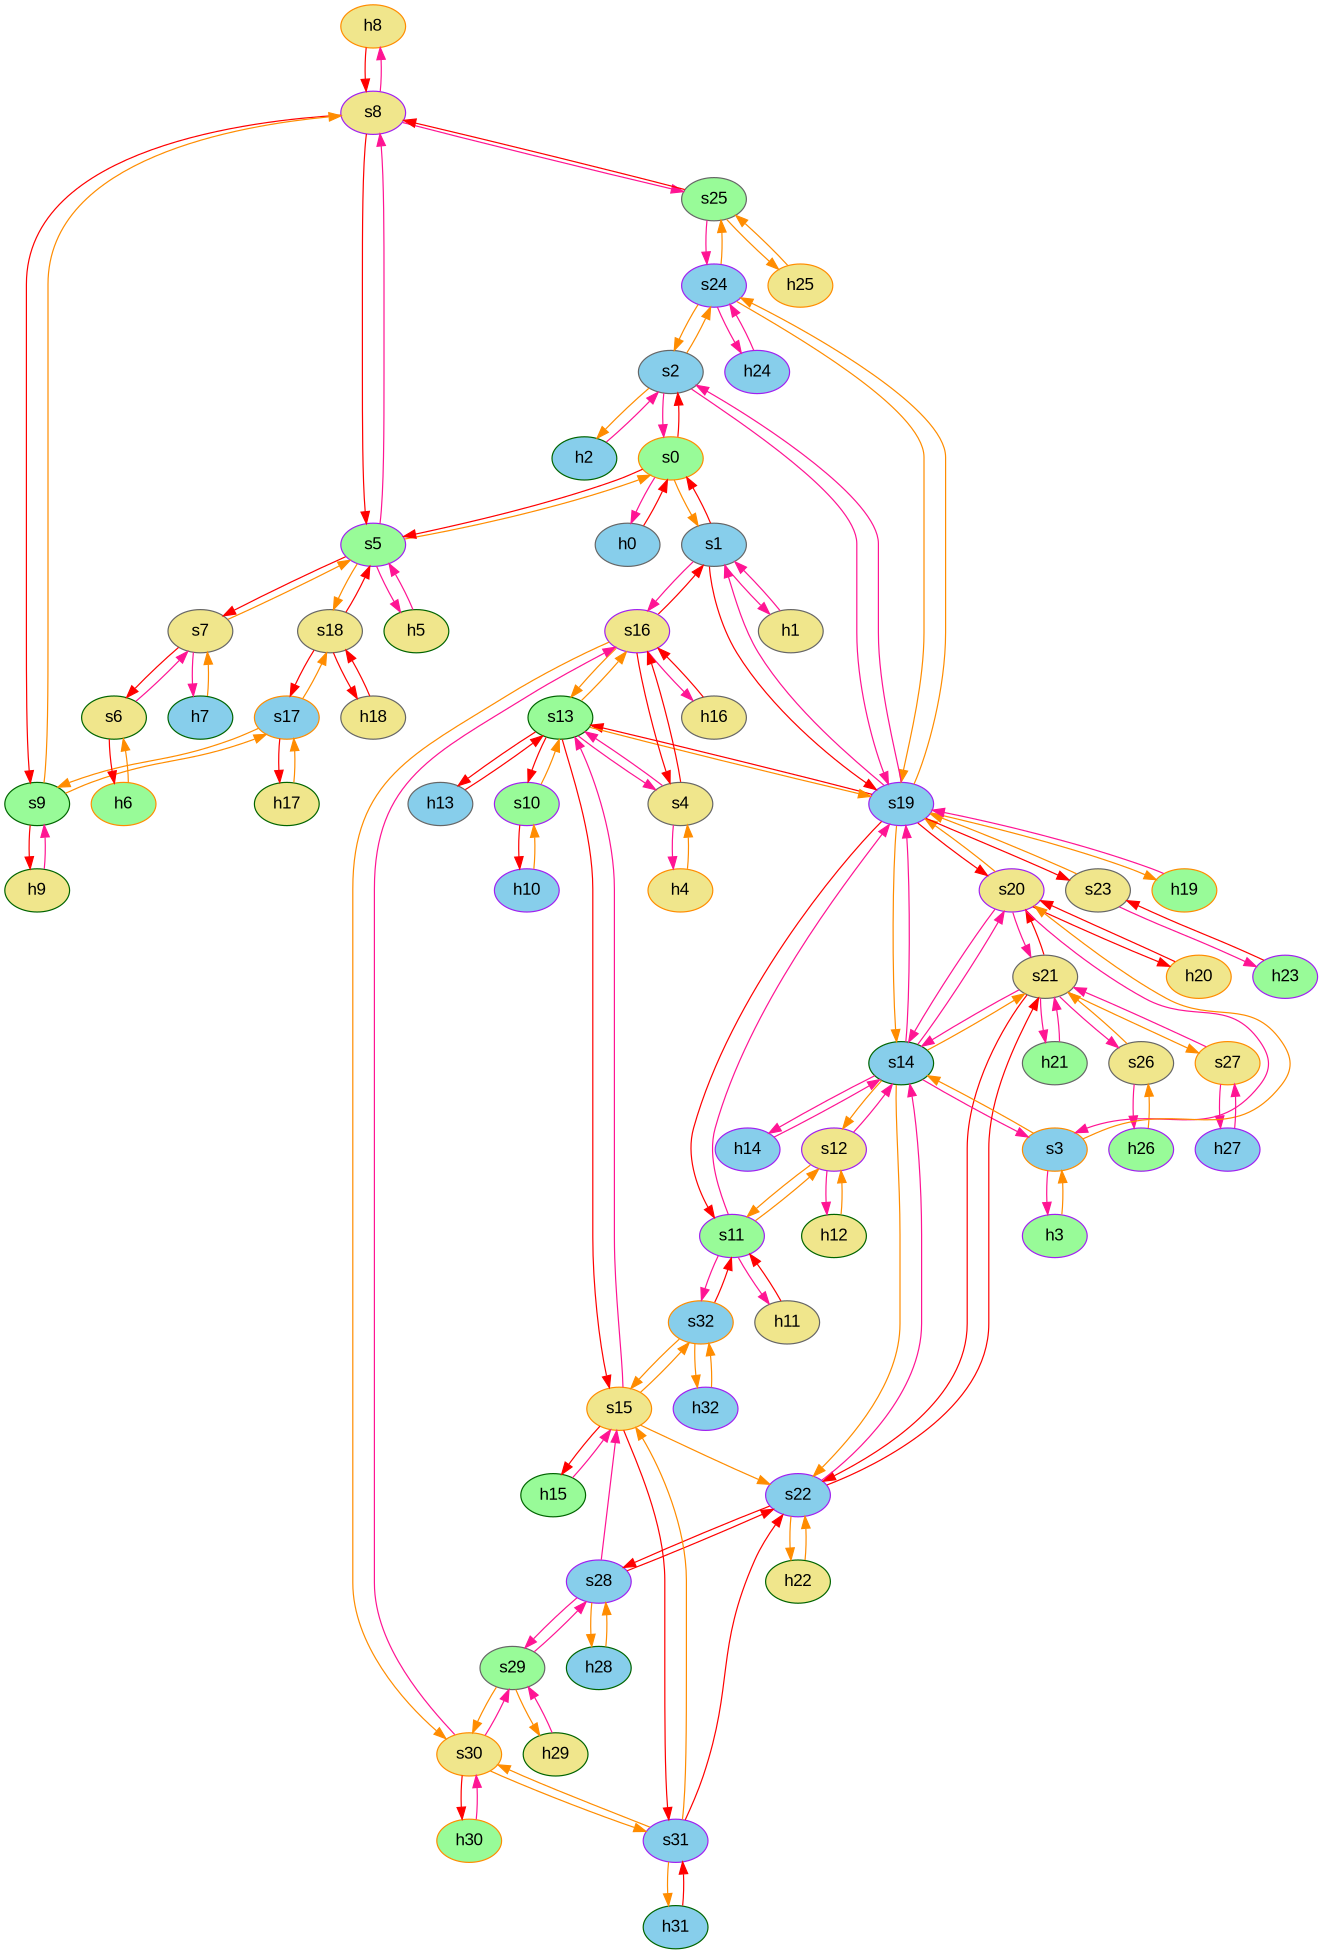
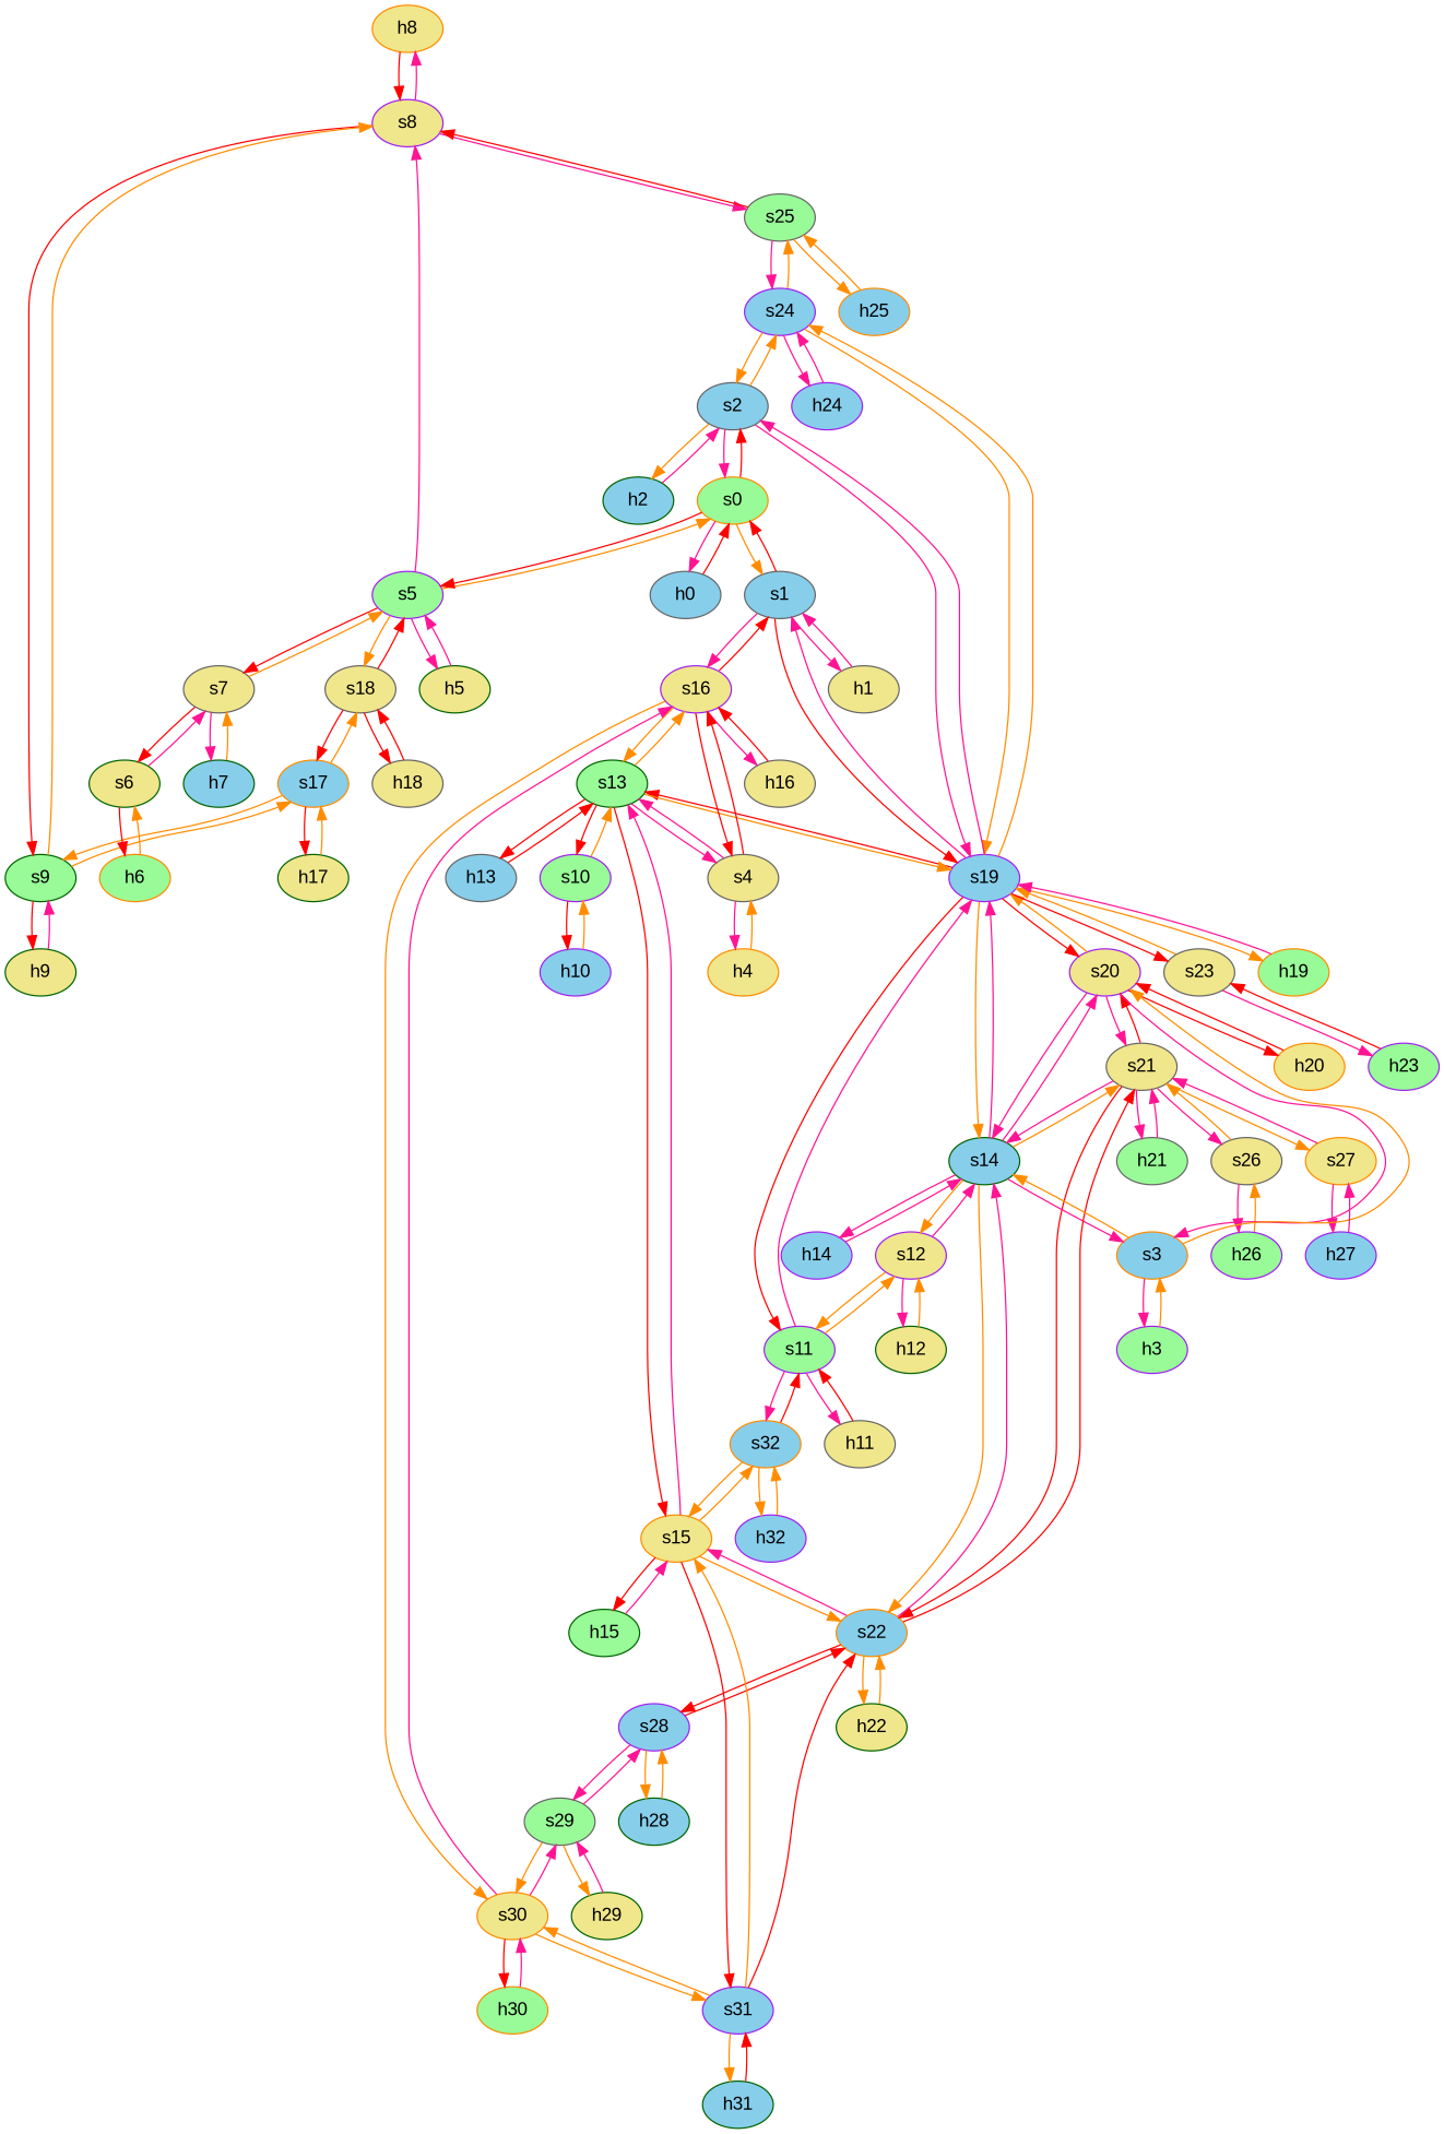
  strict digraph {
    fontname="Liberation Sans"
    node [color=purple fillcolor=khaki fontname="Liberation Sans" style=filled type=host]
    edge [capacity="1Gbps" color=deeppink cost=1 dst_port=1 fontname="Liberation Sans" src_port=1]
    h8 [color=darkorange ip="111.0.8.8" mac="00:00:00:00:8:8"]
    s8 [type=switch]
    s9 [color=darkgreen fillcolor=palegreen type=switch]
    s5 [fillcolor=palegreen type=switch]
    s25 [color=gray40 fillcolor=palegreen type=switch]
    h9 [color=darkgreen ip="111.0.9.9" mac="00:00:00:00:9:9"]
    s17 [color=darkorange fillcolor=skyblue type=switch]
    s0 [color=darkorange fillcolor=palegreen type=switch]
    s7 [color=gray40 type=switch]
    h5 [color=darkgreen ip="111.0.5.5" mac="00:00:00:00:5:5"]
    s18 [color=gray40 type=switch]
    s24 [fillcolor=skyblue type=switch]
-   h25 [color=darkorange ip="111.0.25.25" mac="00:00:00:00:25:25"]
+   h25 [color=darkorange fillcolor=skyblue ip="111.0.25.25" mac="00:00:00:00:25:25"]
    h17 [color=darkgreen ip="111.0.17.17" mac="00:00:00:00:17:17"]
    h26 [fillcolor=palegreen ip="111.0.26.26" mac="00:00:00:00:26:26"]
    s26 [color=gray40 type=switch]
    s21 [color=gray40 type=switch]
    s20 [type=switch]
    s14 [color=darkgreen fillcolor=skyblue type=switch]
-   s22 [fillcolor=skyblue type=switch]
+   s22 [color=darkorange fillcolor=skyblue type=switch]
    h21 [color=gray40 fillcolor=palegreen ip="111.0.21.21" mac="00:00:00:00:21:21"]
    s27 [color=darkorange type=switch]
    h2 [color=darkgreen fillcolor=skyblue ip="111.0.2.2" mac="00:00:00:00:2:2"]
    s2 [color=gray40 fillcolor=skyblue type=switch]
    s19 [fillcolor=skyblue type=switch]
    h0 [color=gray40 fillcolor=skyblue ip="111.0.0.0" mac="00:00:00:00:0:0"]
    s1 [color=gray40 fillcolor=skyblue type=switch]
    h24 [fillcolor=skyblue ip="111.0.24.24" mac="00:00:00:00:24:24"]
    s13 [color=darkgreen fillcolor=palegreen type=switch]
    s23 [color=gray40 type=switch]
    s11 [fillcolor=palegreen type=switch]
    h19 [color=darkorange fillcolor=palegreen ip="111.0.19.19" mac="00:00:00:00:19:19"]
    h3 [fillcolor=palegreen ip="111.0.3.3" mac="00:00:00:00:3:3"]
    s3 [color=darkorange fillcolor=skyblue type=switch]
    h20 [color=darkorange ip="111.0.20.20" mac="00:00:00:00:20:20"]
    s12 [type=switch]
    h14 [fillcolor=skyblue ip="111.0.14.14" mac="00:00:00:00:14:14"]
    h1 [color=gray40 ip="111.0.1.1" mac="00:00:00:00:1:1"]
    s16 [type=switch]
    s4 [color=gray40 type=switch]
    s30 [color=darkorange type=switch]
    h16 [color=gray40 ip="111.0.16.16" mac="00:00:00:00:16:16"]
    h6 [color=darkorange fillcolor=palegreen ip="111.0.6.6" mac="00:00:00:00:6:6"]
    s6 [color=darkgreen type=switch]
    h7 [color=darkgreen fillcolor=skyblue ip="111.0.7.7" mac="00:00:00:00:7:7"]
    h4 [color=darkorange ip="111.0.4.4" mac="00:00:00:00:4:4"]
    s15 [color=darkorange type=switch]
    h13 [color=gray40 fillcolor=skyblue ip="111.0.13.13" mac="00:00:00:00:13:13"]
    s10 [fillcolor=palegreen type=switch]
    h18 [color=gray40 ip="111.0.18.18" mac="00:00:00:00:18:18"]
    h23 [fillcolor=palegreen ip="111.0.23.23" mac="00:00:00:00:23:23"]
    h22 [color=darkgreen ip="111.0.22.22" mac="00:00:00:00:22:22"]
    s28 [fillcolor=skyblue type=switch]
    s29 [color=gray40 fillcolor=palegreen type=switch]
    h28 [color=darkgreen fillcolor=skyblue ip="111.0.28.28" mac="00:00:00:00:28:28"]
    s31 [fillcolor=skyblue type=switch]
    h31 [color=darkgreen fillcolor=skyblue ip="111.0.31.31" mac="00:00:00:00:31:31"]
    s32 [color=darkorange fillcolor=skyblue type=switch]
    h15 [color=darkgreen fillcolor=palegreen ip="111.0.15.15" mac="00:00:00:00:15:15"]
    h27 [fillcolor=skyblue ip="111.0.27.27" mac="00:00:00:00:27:27"]
    h29 [color=darkgreen ip="111.0.29.29" mac="00:00:00:00:29:29"]
    h30 [color=darkorange fillcolor=palegreen ip="111.0.30.30" mac="00:00:00:00:30:30"]
    h12 [color=darkgreen ip="111.0.12.12" mac="00:00:00:00:12:12"]
    h11 [color=gray40 ip="111.0.11.11" mac="00:00:00:00:11:11"]
    h10 [fillcolor=skyblue ip="111.0.10.10" mac="00:00:00:00:10:10"]
    h32 [fillcolor=skyblue ip="111.0.32.32" mac="00:00:00:00:32:32"]
    h8 -> s8 [color=red]
    s8 -> h8
    s8 -> s9 [color=red dst_port=2 src_port=4]
-   s8 -> s5 [color=red dst_port=3 src_port=2]
    s8 -> s25 [dst_port=2 src_port=3]
    s9 -> s8 [color=darkorange dst_port=4 src_port=2]
    s9 -> h9 [color=red]
    s9 -> s17 [color=darkorange dst_port=2 src_port=3]
    s5 -> s8 [dst_port=2 src_port=3]
    s5 -> s0 [color=darkorange dst_port=4 src_port=2]
    s5 -> s7 [color=red dst_port=2 src_port=5]
    s5 -> h5
    s5 -> s18 [color=darkorange dst_port=2 src_port=4]
    s25 -> s8 [color=red dst_port=3 src_port=2]
    s25 -> s24 [dst_port=4 src_port=3]
    s25 -> h25 [color=darkorange]
    h9 -> s9
    s17 -> s9 [color=darkorange dst_port=3 src_port=2]
    s17 -> s18 [color=darkorange dst_port=3 src_port=3]
    s17 -> h17 [color=red]
    s0 -> s5 [color=red dst_port=2 src_port=4]
    s0 -> s2 [color=red dst_port=2 src_port=3]
    s0 -> h0
    s0 -> s1 [color=darkorange dst_port=2 src_port=2]
    s7 -> s5 [color=darkorange dst_port=5 src_port=2]
    s7 -> s6 [color=red dst_port=2 src_port=3]
    s7 -> h7
    h5 -> s5
    s18 -> s5 [color=red dst_port=4 src_port=2]
    s18 -> s17 [color=red dst_port=3 src_port=3]
    s18 -> h18 [color=red]
    s24 -> s25 [color=darkorange dst_port=3 src_port=4]
    s24 -> s2 [color=darkorange dst_port=3 src_port=2]
    s24 -> s19 [color=darkorange dst_port=9 src_port=3]
    s24 -> h24
    h25 -> s25 [color=darkorange]
    h17 -> s17 [color=darkorange]
    h26 -> s26 [color=darkorange]
    s26 -> h26
    s26 -> s21 [color=darkorange dst_port=4 src_port=2]
    s21 -> s26 [dst_port=2 src_port=4]
    s21 -> s20 [color=red dst_port=5 src_port=3]
    s21 -> s14 [dst_port=6 src_port=2]
    s21 -> s22 [color=red dst_port=4 src_port=6]
    s21 -> h21
    s21 -> s27 [color=darkorange dst_port=2 src_port=5]
    s20 -> s21 [dst_port=3 src_port=5]
    s20 -> s14 [dst_port=5 src_port=3]
    s20 -> s19 [color=darkorange dst_port=7 src_port=4]
    s20 -> s3 [dst_port=2 src_port=2]
    s20 -> h20 [color=red]
    s14 -> s21 [color=darkorange dst_port=2 src_port=6]
    s14 -> s20 [dst_port=3 src_port=5]
    s14 -> s22 [color=darkorange dst_port=2 src_port=7]
    s14 -> s19 [dst_port=6 src_port=4]
    s14 -> s3 [dst_port=3 src_port=2]
    s14 -> s12 [color=darkorange dst_port=3 src_port=3]
    s14 -> h14
    s22 -> s21 [color=red dst_port=6 src_port=4]
    s22 -> s14 [dst_port=7 src_port=2]
-   s28 -> s15 [dst_port=4 src_port=3]
+   s22 -> s15 [dst_port=4 src_port=3]
    s22 -> h22 [color=darkorange]
    s22 -> s28 [color=red dst_port=2 src_port=6]
    h21 -> s21
    s27 -> s21 [dst_port=5 src_port=2]
    s27 -> h27
    h2 -> s2
    s2 -> s0 [dst_port=3 src_port=2]
    s2 -> s24 [color=darkorange dst_port=2 src_port=3]
    s2 -> h2 [color=darkorange]
    s2 -> s19 [dst_port=3 src_port=4]
    s19 -> s24 [color=darkorange dst_port=3 src_port=9]
    s19 -> s20 [color=red dst_port=4 src_port=7]
    s19 -> s14 [color=darkorange dst_port=4 src_port=6]
    s19 -> s2 [dst_port=4 src_port=3]
    s19 -> s1 [dst_port=4 src_port=2]
    s19 -> s13 [color=red dst_port=5 src_port=5]
    s19 -> s23 [color=red dst_port=2 src_port=8]
    s19 -> s11 [color=red dst_port=3 src_port=4]
    s19 -> h19 [color=darkorange]
    h0 -> s0 [color=red]
    s1 -> s0 [color=red dst_port=2 src_port=2]
    s1 -> s19 [color=red dst_port=2 src_port=4]
    s1 -> h1
    s1 -> s16 [dst_port=2 src_port=3]
    h24 -> s24
    s13 -> s19 [color=darkorange dst_port=5 src_port=5]
    s13 -> s16 [color=darkorange dst_port=4 src_port=4]
    s13 -> s4 [dst_port=3 src_port=2]
    s13 -> s15 [color=red dst_port=2 src_port=6]
    s13 -> h13 [color=red]
    s13 -> s10 [color=red dst_port=2 src_port=3]
    s23 -> s19 [color=darkorange dst_port=8 src_port=2]
    s23 -> h23
    s11 -> s19 [dst_port=4 src_port=3]
    s11 -> s12 [color=darkorange dst_port=2 src_port=4]
    s11 -> s32 [dst_port=2 src_port=2]
    s11 -> h11
    h19 -> s19
    h3 -> s3 [color=darkorange]
    s3 -> s20 [color=darkorange dst_port=2 src_port=2]
    s3 -> s14 [color=darkorange dst_port=2 src_port=3]
    s3 -> h3
    h20 -> s20 [color=red]
    s12 -> s14 [dst_port=3 src_port=3]
    s12 -> s11 [color=darkorange dst_port=4 src_port=2]
    s12 -> h12
    h14 -> s14
    h1 -> s1
    s16 -> s1 [color=red dst_port=3 src_port=2]
    s16 -> s13 [color=darkorange dst_port=4 src_port=4]
    s16 -> s4 [color=red dst_port=2 src_port=3]
    s16 -> s30 [color=darkorange dst_port=2 src_port=5]
    s16 -> h16
    s4 -> s13 [dst_port=2 src_port=3]
    s4 -> s16 [color=red dst_port=3 src_port=2]
    s4 -> h4
    s30 -> s16 [dst_port=5 src_port=2]
    s30 -> s29 [dst_port=3 src_port=3]
    s30 -> s31 [color=darkorange dst_port=4 src_port=4]
    s30 -> h30 [color=red]
    h16 -> s16 [color=red]
    h6 -> s6 [color=darkorange]
    s6 -> s7 [dst_port=3 src_port=2]
    s6 -> h6 [color=red]
    h7 -> s7 [color=darkorange]
    h4 -> s4 [color=darkorange]
    s15 -> s22 [color=darkorange dst_port=3 src_port=4]
    s15 -> s13 [dst_port=6 src_port=2]
    s15 -> s31 [color=red dst_port=2 src_port=5]
    s15 -> s32 [color=darkorange dst_port=3 src_port=3]
    s15 -> h15 [color=red]
    h13 -> s13 [color=red]
    s10 -> s13 [color=darkorange dst_port=3 src_port=2]
    s10 -> h10 [color=red]
    h18 -> s18 [color=red]
    h23 -> s23 [color=red]
    h22 -> s22 [color=darkorange]
    s28 -> s22 [color=red dst_port=6 src_port=2]
    s28 -> s29 [dst_port=2 src_port=3]
    s28 -> h28 [color=darkorange]
    s29 -> s30 [color=darkorange dst_port=3 src_port=3]
    s29 -> s28 [dst_port=3 src_port=2]
    s29 -> h29 [color=darkorange]
    h28 -> s28 [color=darkorange]
    s31 -> s22 [color=red dst_port=5 src_port=3]
    s31 -> s30 [color=darkorange dst_port=4 src_port=4]
    s31 -> s15 [color=darkorange dst_port=5 src_port=2]
    s31 -> h31 [color=darkorange]
    h31 -> s31 [color=red]
    s32 -> s11 [color=red dst_port=2 src_port=2]
    s32 -> s15 [color=darkorange dst_port=3 src_port=3]
    s32 -> h32 [color=darkorange]
    h15 -> s15
    h27 -> s27
    h29 -> s29
    h30 -> s30
    h12 -> s12 [color=darkorange]
    h11 -> s11 [color=red]
    h10 -> s10 [color=darkorange]
    h32 -> s32 [color=darkorange]
  }
